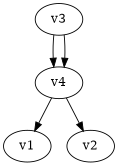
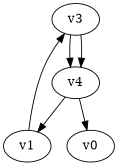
  digraph {
    multiplicity_factor=1
    overall_factor=1
    edge [pdg=1000]
    v3 [int_id=V_4_SCALAR_0000]
    v4 [int_id=V_4_SCALAR_0000]
    v1
-   v2
+   v2 [label=v0]
    v3 -> v4
    v3 -> v4 [lmb_index=1]
    v4 -> v1 [lmb_index=0]
    v4 -> v2 [mom=p2]
+   v1 -> v3 [mom=p1]
  }
